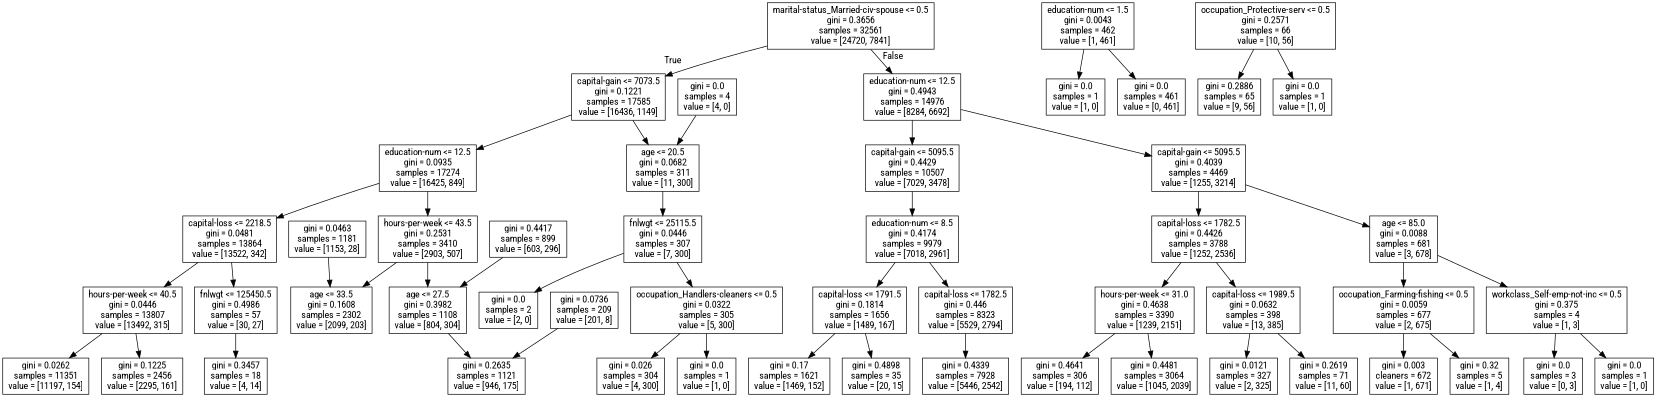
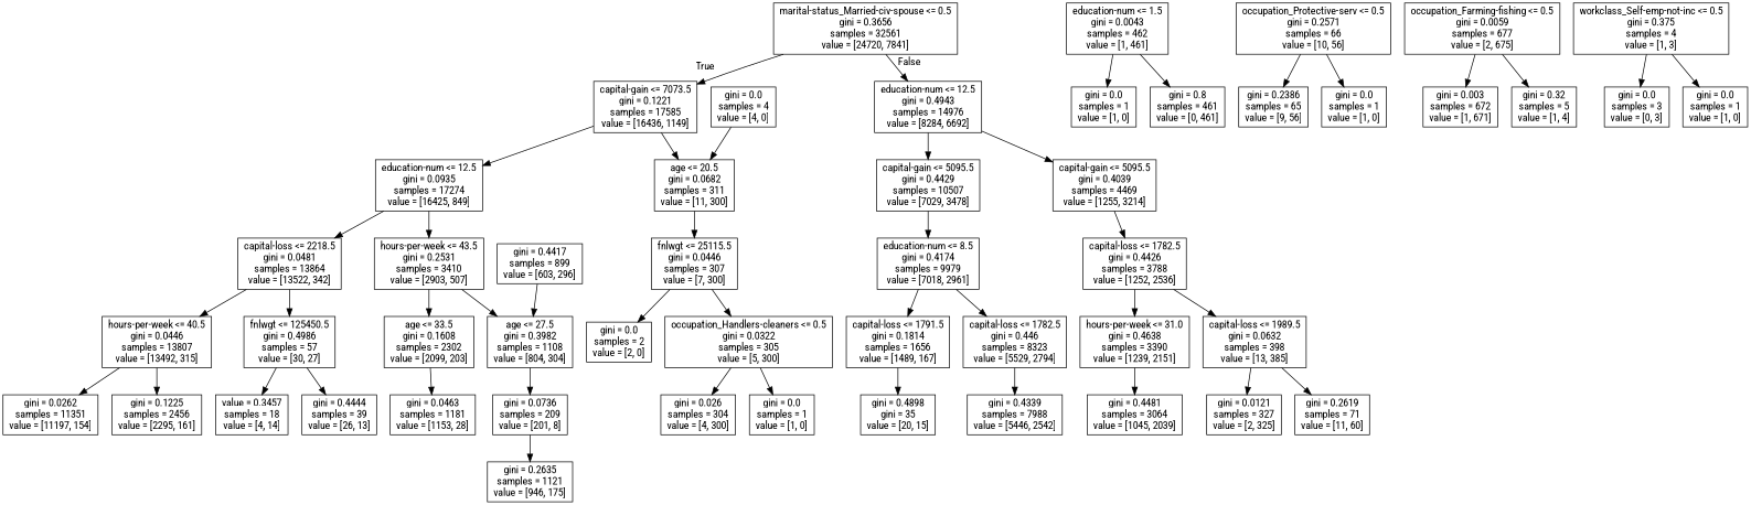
  digraph {
    fontname="Roboto Condensed"
    node [fontname="Roboto Condensed" shape=box]
    edge [fontname="Roboto Condensed"]
    n1 [label="marital-status_Married-civ-spouse <= 0.5\ngini = 0.3656\nsamples = 32561\nvalue = [24720, 7841]"]
    n2 [label="capital-gain <= 7073.5\ngini = 0.1221\nsamples = 17585\nvalue = [16436, 1149]"]
    n3 [label="education-num <= 12.5\ngini = 0.4943\nsamples = 14976\nvalue = [8284, 6692]"]
    n4 [label="education-num <= 12.5\ngini = 0.0935\nsamples = 17274\nvalue = [16425, 849]"]
    n5 [label="age <= 20.5\ngini = 0.0682\nsamples = 311\nvalue = [11, 300]"]
    n6 [label="capital-gain <= 5095.5\ngini = 0.4429\nsamples = 10507\nvalue = [7029, 3478]"]
    n7 [label="capital-gain <= 5095.5\ngini = 0.4039\nsamples = 4469\nvalue = [1255, 3214]"]
    n8 [label="capital-loss <= 2218.5\ngini = 0.0481\nsamples = 13864\nvalue = [13522, 342]"]
    n9 [label="hours-per-week <= 43.5\ngini = 0.2531\nsamples = 3410\nvalue = [2903, 507]"]
    n10 [label="fnlwgt <= 25115.5\ngini = 0.0446\nsamples = 307\nvalue = [7, 300]"]
    n11 [label="hours-per-week <= 40.5\ngini = 0.0446\nsamples = 13807\nvalue = [13492, 315]"]
    n12 [label="fnlwgt <= 125450.5\ngini = 0.4986\nsamples = 57\nvalue = [30, 27]"]
    n13 [label="age <= 33.5\ngini = 0.1608\nsamples = 2302\nvalue = [2099, 203]"]
    n14 [label="age <= 27.5\ngini = 0.3982\nsamples = 1108\nvalue = [804, 304]"]
    n15 [label="gini = 0.0262\nsamples = 11351\nvalue = [11197, 154]"]
    n16 [label="gini = 0.1225\nsamples = 2456\nvalue = [2295, 161]"]
-   n17 [label="gini = 0.3457\nsamples = 18\nvalue = [4, 14]"]
+   n17 [label="value = 0.3457\nsamples = 18\nvalue = [4, 14]"]
+   n18 [label="gini = 0.4444\nsamples = 39\nvalue = [26, 13]"]
    n19 [label="gini = 0.0463\nsamples = 1181\nvalue = [1153, 28]"]
    n20 [label="gini = 0.0736\nsamples = 209\nvalue = [201, 8]"]
    n21 [label="gini = 0.2635\nsamples = 1121\nvalue = [946, 175]"]
    n22 [label="gini = 0.4417\nsamples = 899\nvalue = [603, 296]"]
    n23 [label="gini = 0.0\nsamples = 4\nvalue = [4, 0]"]
    n24 [label="gini = 0.0\nsamples = 2\nvalue = [2, 0]"]
    n25 [label="occupation_Handlers-cleaners <= 0.5\ngini = 0.0322\nsamples = 305\nvalue = [5, 300]"]
    n26 [label="gini = 0.026\nsamples = 304\nvalue = [4, 300]"]
    n27 [label="gini = 0.0\nsamples = 1\nvalue = [1, 0]"]
    n28 [label="education-num <= 8.5\ngini = 0.4174\nsamples = 9979\nvalue = [7018, 2961]"]
    n29 [label="capital-loss <= 1782.5\ngini = 0.4426\nsamples = 3788\nvalue = [1252, 2536]"]
-   n30 [label="age <= 85.0\ngini = 0.0088\nsamples = 681\nvalue = [3, 678]"]
    n31 [label="capital-loss <= 1791.5\ngini = 0.1814\nsamples = 1656\nvalue = [1489, 167]"]
    n32 [label="capital-loss <= 1782.5\ngini = 0.446\nsamples = 8323\nvalue = [5529, 2794]"]
-   n33 [label="gini = 0.17\nsamples = 1621\nvalue = [1469, 152]"]
-   n34 [label="gini = 0.4898\nsamples = 35\nvalue = [20, 15]"]
-   n35 [label="gini = 0.4339\nsamples = 7928\nvalue = [5446, 2542]"]
+   n34 [label="gini = 0.4898\ngini = 35\nvalue = [20, 15]"]
+   n35 [label="gini = 0.4339\nsamples = 7988\nvalue = [5446, 2542]"]
    n36 [label="education-num <= 1.5\ngini = 0.0043\nsamples = 462\nvalue = [1, 461]"]
    n37 [label="gini = 0.0\nsamples = 1\nvalue = [1, 0]"]
-   n38 [label="gini = 0.0\nsamples = 461\nvalue = [0, 461]"]
+   n38 [label="gini = 0.8\nsamples = 461\nvalue = [0, 461]"]
    n39 [label="occupation_Protective-serv <= 0.5\ngini = 0.2571\nsamples = 66\nvalue = [10, 56]"]
-   n40 [label="gini = 0.2886\nsamples = 65\nvalue = [9, 56]"]
+   n40 [label="gini = 0.2386\nsamples = 65\nvalue = [9, 56]"]
    n41 [label="gini = 0.0\nsamples = 1\nvalue = [1, 0]"]
    n42 [label="hours-per-week <= 31.0\ngini = 0.4638\nsamples = 3390\nvalue = [1239, 2151]"]
    n43 [label="capital-loss <= 1989.5\ngini = 0.0632\nsamples = 398\nvalue = [13, 385]"]
    n44 [label="occupation_Farming-fishing <= 0.5\ngini = 0.0059\nsamples = 677\nvalue = [2, 675]"]
    n45 [label="workclass_Self-emp-not-inc <= 0.5\ngini = 0.375\nsamples = 4\nvalue = [1, 3]"]
-   n46 [label="gini = 0.4641\nsamples = 306\nvalue = [194, 112]"]
    n47 [label="gini = 0.4481\nsamples = 3064\nvalue = [1045, 2039]"]
    n48 [label="gini = 0.0121\nsamples = 327\nvalue = [2, 325]"]
    n49 [label="gini = 0.2619\nsamples = 71\nvalue = [11, 60]"]
-   n50 [label="gini = 0.003\ncleaners = 672\nvalue = [1, 671]"]
+   n50 [label="gini = 0.003\nsamples = 672\nvalue = [1, 671]"]
    n51 [label="gini = 0.32\nsamples = 5\nvalue = [1, 4]"]
    n52 [label="gini = 0.0\nsamples = 3\nvalue = [0, 3]"]
    n53 [label="gini = 0.0\nsamples = 1\nvalue = [1, 0]"]
    n1 -> n2 [headlabel=True labelangle=45 labeldistance=2.5]
    n1 -> n3 [headlabel=False labelangle=-45 labeldistance=2.5]
    n2 -> n4
    n2 -> n5
    n3 -> n6
    n3 -> n7
    n4 -> n8
    n4 -> n9
    n5 -> n10
    n6 -> n28
    n7 -> n29
-   n7 -> n30
    n8 -> n11
    n8 -> n12
    n9 -> n13
    n9 -> n14
    n10 -> n24
    n10 -> n25
    n11 -> n15
    n11 -> n16
    n12 -> n17
-   n19 -> n13
-   n14 -> n21
+   n12 -> n18
+   n13 -> n19
+   n14 -> n20
    n20 -> n21
    n22 -> n14
    n23 -> n5
    n25 -> n26
    n25 -> n27
    n28 -> n31
    n28 -> n32
    n29 -> n42
    n29 -> n43
-   n30 -> n44
-   n30 -> n45
-   n31 -> n33
    n31 -> n34
    n32 -> n35
    n36 -> n37
    n36 -> n38
    n39 -> n40
    n39 -> n41
-   n42 -> n46
    n42 -> n47
    n43 -> n48
    n43 -> n49
    n44 -> n50
    n44 -> n51
    n45 -> n52
    n45 -> n53
  }
